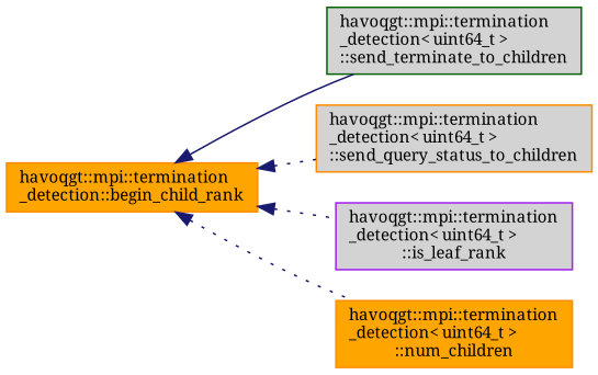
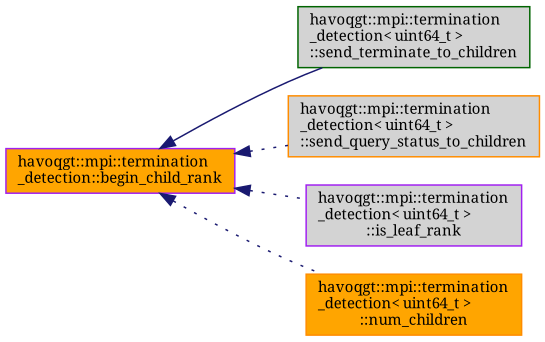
  digraph {
    rankdir=LR
    fontname="Noto Serif"
    node [color=purple fillcolor=lightgrey fontname="Noto Serif" fontsize=10 shape=record style=filled]
    edge [color=midnightblue dir=back fontname="Noto Serif" fontsize=10 labelfontname=Helvetica labelfontsize=10 style=dotted]
-   n1 [color=darkorange fillcolor=orange fontcolor=black height=0.2 label="havoqgt::mpi::termination\l_detection::begin_child_rank" width=0.4]
+   n1 [fillcolor=orange fontcolor=black height=0.2 label="havoqgt::mpi::termination\l_detection::begin_child_rank" width=0.4]
    n2 [color=darkgreen height=0.2 label="havoqgt::mpi::termination\l_detection\< uint64_t \>\l::send_terminate_to_children" width=0.4]
    n3 [color=darkorange height=0.2 label="havoqgt::mpi::termination\l_detection\< uint64_t \>\l::send_query_status_to_children" width=0.4]
    n4 [height=0.2 label="havoqgt::mpi::termination\l_detection\< uint64_t \>\l::is_leaf_rank" width=0.4]
    n5 [color=darkorange fillcolor=orange height=0.2 label="havoqgt::mpi::termination\l_detection\< uint64_t \>\l::num_children" width=0.4]
    n1 -> n2 [style=solid]
    n1 -> n3
    n1 -> n4
    n1 -> n5
  }
